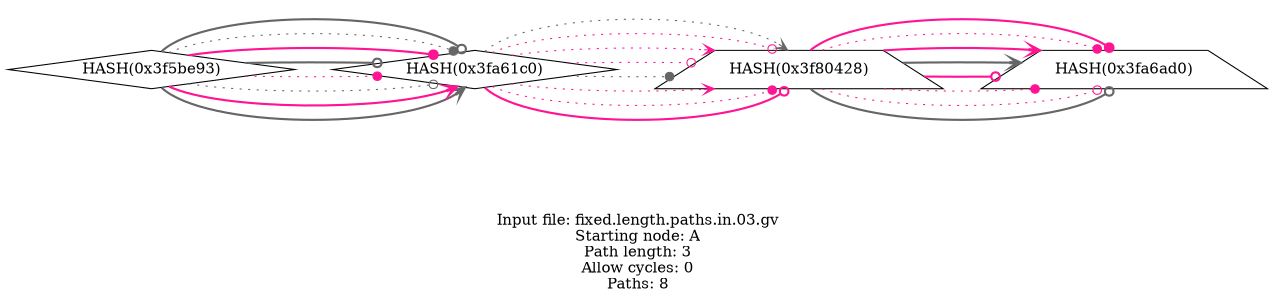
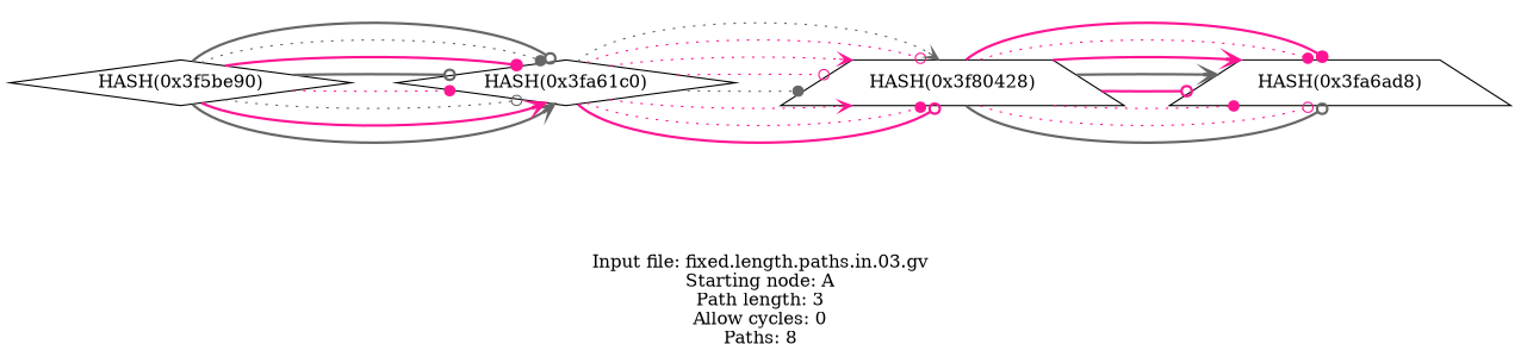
  digraph {
    label="Input file: fixed.length.paths.in.03.gv\nStarting node: A\nPath length: 3\nAllow cycles: 0\nPaths: 8"
    rankdir=LR
    node [shape=diamond]
    edge [arrowhead=odot color=deeppink style=dotted]
-   n1 [label="HASH(0x3f5be93)"]
+   n1 [label="HASH(0x3f5be90)"]
    n2 [label="HASH(0x3fa61c0)"]
    n3 [label="HASH(0x3f80428)" shape=trapezium]
-   n4 [label="HASH(0x3fa6ad0)" shape=trapezium]
+   n4 [label="HASH(0x3fa6ad8)" shape=trapezium]
    n1 -> n2 [arrowhead=vee color=gray40 style=bold]
    n1 -> n2 [arrowhead=vee style=bold]
    n1 -> n2 [color=gray40]
    n1 -> n2 [arrowhead=dot]
    n1 -> n2 [color=gray40 style=bold]
    n1 -> n2 [arrowhead=dot style=bold]
    n1 -> n2 [arrowhead=dot color=gray40]
    n1 -> n2 [color=gray40 style=bold]
    n2 -> n3 [style=bold]
    n2 -> n3 [arrowhead=dot]
    n2 -> n3 [arrowhead=vee]
    n2 -> n3 [arrowhead=dot color=gray40]
    n2 -> n3
    n2 -> n3 [arrowhead=vee]
    n2 -> n3
    n2 -> n3 [arrowhead=vee color=gray40]
    n3 -> n4 [color=gray40 style=bold]
    n3 -> n4
    n3 -> n4 [arrowhead=dot]
    n3 -> n4 [style=bold]
    n3 -> n4 [arrowhead=vee color=gray40 style=bold]
    n3 -> n4 [arrowhead=vee style=bold]
    n3 -> n4 [arrowhead=dot]
    n3 -> n4 [arrowhead=dot style=bold]
  }
